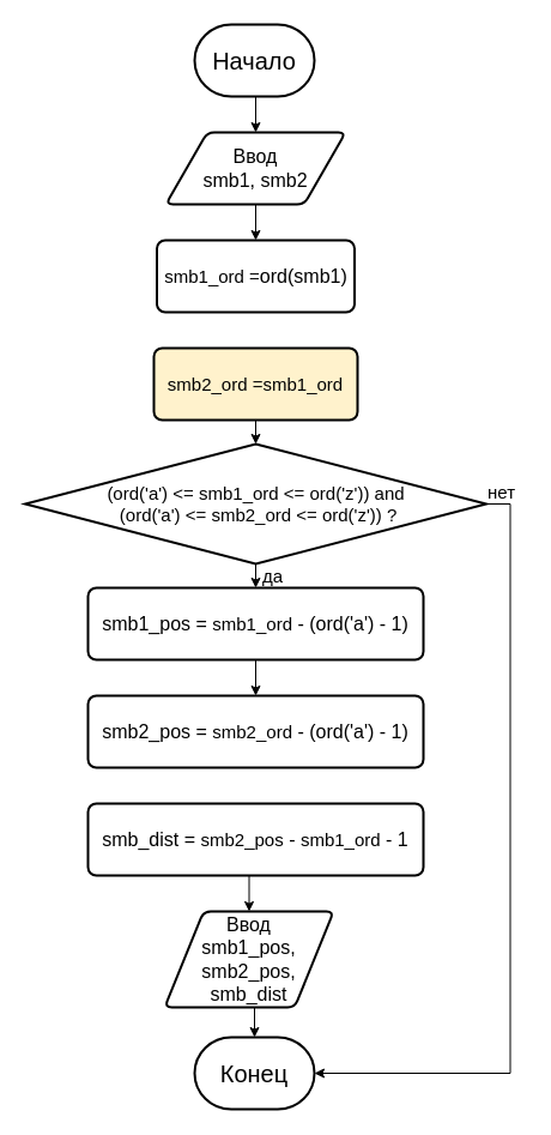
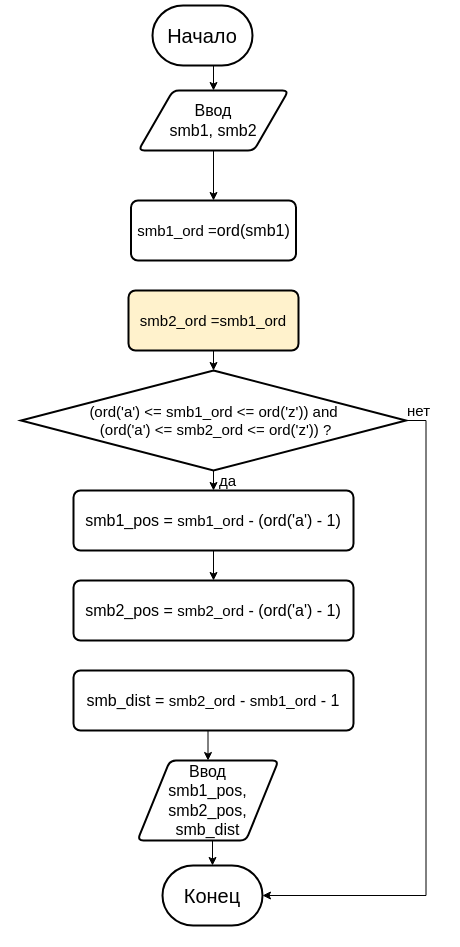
  <mxCell id="0" />
  <mxCell id="1" parent="0" />
  <mxCell id="2" style="edgeStyle=orthogonalEdgeStyle;rounded=0;orthogonalLoop=1;jettySize=auto;html=1;exitX=0.5;exitY=1;exitDx=0;exitDy=0;exitPerimeter=0;entryX=0.5;entryY=0;entryDx=0;entryDy=0;fontSize=16;" parent="1" source="3" target="6" edge="1"><mxGeometry relative="1" as="geometry" /></mxCell>
- <mxCell id="3" value="&lt;font style=&quot;font-size: 20px&quot;&gt;Начало&lt;/font&gt;" style="strokeWidth=2;html=1;shape=mxgraph.flowchart.terminator;whiteSpace=wrap;" parent="1" vertex="1"><mxGeometry x="162" y="20" width="100" height="60" as="geometry" /></mxCell>
+ <mxCell id="3" value="&lt;font style=&quot;font-size: 20px&quot;&gt;Начало&lt;/font&gt;" style="strokeWidth=2;html=1;shape=mxgraph.flowchart.terminator;whiteSpace=wrap;" parent="1" vertex="1"><mxGeometry x="152" y="5" width="100" height="60" as="geometry" /></mxCell>
  <mxCell id="4" value="Конец" style="strokeWidth=2;html=1;shape=mxgraph.flowchart.terminator;whiteSpace=wrap;fontSize=20;" parent="1" vertex="1"><mxGeometry x="162" y="865" width="100" height="60" as="geometry" /></mxCell>
  <mxCell id="5" style="edgeStyle=orthogonalEdgeStyle;rounded=0;orthogonalLoop=1;jettySize=auto;html=1;exitX=0.5;exitY=1;exitDx=0;exitDy=0;entryX=0.5;entryY=0;entryDx=0;entryDy=0;fontSize=15;" edge="1" parent="1" source="6" target="14"><mxGeometry relative="1" as="geometry" /></mxCell>
- <mxCell id="6" value="Ввод&lt;br&gt;smb1, smb2" style="shape=parallelogram;html=1;strokeWidth=2;perimeter=parallelogramPerimeter;whiteSpace=wrap;rounded=1;arcSize=12;size=0.23;fontSize=16;" parent="1" vertex="1"><mxGeometry x="138" y="110" width="150" height="60" as="geometry" /></mxCell>
+ <mxCell id="6" value="Ввод&lt;br&gt;smb1, smb2" style="shape=parallelogram;html=1;strokeWidth=2;perimeter=parallelogramPerimeter;whiteSpace=wrap;rounded=1;arcSize=12;size=0.23;fontSize=16;" parent="1" vertex="1"><mxGeometry x="138" y="90" width="150" height="60" as="geometry" /></mxCell>
  <mxCell id="7" style="edgeStyle=orthogonalEdgeStyle;rounded=0;orthogonalLoop=1;jettySize=auto;html=1;exitX=0.5;exitY=1;exitDx=0;exitDy=0;entryX=0.5;entryY=0;entryDx=0;entryDy=0;fontSize=16;" parent="1" source="8" target="11" edge="1"><mxGeometry relative="1" as="geometry" /></mxCell>
  <mxCell id="8" value="smb1_pos =&amp;nbsp;&lt;span style=&quot;font-size: 15px&quot;&gt;smb1_ord&lt;/span&gt;&amp;nbsp;- (ord('a') - 1)" style="rounded=1;whiteSpace=wrap;html=1;absoluteArcSize=1;arcSize=14;strokeWidth=2;fontSize=16;" parent="1" vertex="1"><mxGeometry x="73" y="490" width="280" height="60" as="geometry" /></mxCell>
  <mxCell id="9" style="edgeStyle=orthogonalEdgeStyle;rounded=0;orthogonalLoop=1;jettySize=auto;html=1;exitX=0.5;exitY=1;exitDx=0;exitDy=0;entryX=0.5;entryY=0;entryDx=0;entryDy=0;fontSize=16;" parent="1" source="10" target="13" edge="1"><mxGeometry relative="1" as="geometry" /></mxCell>
- <mxCell id="10" value="smb_dist =&amp;nbsp;&lt;span style=&quot;font-size: 15px&quot;&gt;smb2_pos&lt;/span&gt;&amp;nbsp;-&amp;nbsp;&lt;span style=&quot;font-size: 15px&quot;&gt;smb1_ord&lt;/span&gt;&amp;nbsp;- 1" style="rounded=1;whiteSpace=wrap;html=1;absoluteArcSize=1;arcSize=14;strokeWidth=2;fontSize=16;" parent="1" vertex="1"><mxGeometry x="73" y="670" width="280" height="60" as="geometry" /></mxCell>
+ <mxCell id="10" value="smb_dist =&amp;nbsp;&lt;span style=&quot;font-size: 15px&quot;&gt;smb2_ord&lt;/span&gt;&amp;nbsp;-&amp;nbsp;&lt;span style=&quot;font-size: 15px&quot;&gt;smb1_ord&lt;/span&gt;&amp;nbsp;- 1" style="rounded=1;whiteSpace=wrap;html=1;absoluteArcSize=1;arcSize=14;strokeWidth=2;fontSize=16;" parent="1" vertex="1"><mxGeometry x="73" y="670" width="280" height="60" as="geometry" /></mxCell>
  <mxCell id="11" value="smb2_pos =&amp;nbsp;&lt;span style=&quot;font-size: 15px&quot;&gt;smb2_ord&lt;/span&gt;&amp;nbsp;- (ord('a') - 1)" style="rounded=1;whiteSpace=wrap;html=1;absoluteArcSize=1;arcSize=14;strokeWidth=2;fontSize=16;" parent="1" vertex="1"><mxGeometry x="73" y="580" width="280" height="60" as="geometry" /></mxCell>
  <mxCell id="12" style="edgeStyle=orthogonalEdgeStyle;rounded=0;orthogonalLoop=1;jettySize=auto;html=1;exitX=0.5;exitY=1;exitDx=0;exitDy=0;entryX=0.5;entryY=0;entryDx=0;entryDy=0;entryPerimeter=0;fontSize=16;" parent="1" source="13" target="4" edge="1"><mxGeometry relative="1" as="geometry" /></mxCell>
  <mxCell id="13" value="Ввод&lt;br&gt;smb1_pos, smb2_pos, smb_dist" style="shape=parallelogram;html=1;strokeWidth=2;perimeter=parallelogramPerimeter;whiteSpace=wrap;rounded=1;arcSize=12;size=0.23;fontSize=16;" parent="1" vertex="1"><mxGeometry x="137" y="760" width="141" height="80" as="geometry" /></mxCell>
  <mxCell id="14" value="smb1_ord =&lt;span style=&quot;font-size: 16px&quot;&gt;ord(smb1)&lt;/span&gt;" style="rounded=1;whiteSpace=wrap;html=1;absoluteArcSize=1;arcSize=14;strokeWidth=2;fontSize=15;" vertex="1" parent="1"><mxGeometry x="130.5" y="200" width="165" height="60" as="geometry" /></mxCell>
  <mxCell id="15" style="edgeStyle=orthogonalEdgeStyle;rounded=0;orthogonalLoop=1;jettySize=auto;html=1;exitX=0.5;exitY=1;exitDx=0;exitDy=0;entryX=0.5;entryY=0;entryDx=0;entryDy=0;entryPerimeter=0;fontSize=15;" edge="1" parent="1" source="16" target="19"><mxGeometry relative="1" as="geometry" /></mxCell>
  <mxCell id="16" value="smb2_ord =smb1_ord" style="rounded=1;whiteSpace=wrap;html=1;absoluteArcSize=1;arcSize=14;strokeWidth=2;fontSize=15;fillColor=#fff2cc;" vertex="1" parent="1"><mxGeometry x="128" y="290" width="170" height="60" as="geometry" /></mxCell>
  <mxCell id="17" style="edgeStyle=orthogonalEdgeStyle;rounded=0;orthogonalLoop=1;jettySize=auto;html=1;exitX=0.5;exitY=1;exitDx=0;exitDy=0;exitPerimeter=0;entryX=0.5;entryY=0;entryDx=0;entryDy=0;fontSize=15;" edge="1" parent="1" source="19" target="8"><mxGeometry relative="1" as="geometry" /></mxCell>
  <mxCell id="18" style="edgeStyle=orthogonalEdgeStyle;rounded=0;orthogonalLoop=1;jettySize=auto;html=1;exitX=1;exitY=0.5;exitDx=0;exitDy=0;exitPerimeter=0;entryX=1;entryY=0.5;entryDx=0;entryDy=0;entryPerimeter=0;fontSize=15;" edge="1" parent="1" source="19" target="4"><mxGeometry relative="1" as="geometry" /></mxCell>
  <mxCell id="19" value="(ord('a') &amp;lt;= smb1_ord &amp;lt;= ord('z')) and&lt;br&gt;&amp;nbsp;(ord('a') &amp;lt;= smb2_ord &amp;lt;= ord('z')) ?" style="strokeWidth=2;html=1;shape=mxgraph.flowchart.decision;whiteSpace=wrap;fontSize=15;" vertex="1" parent="1"><mxGeometry x="20.5" y="370" width="385" height="100" as="geometry" /></mxCell>
  <mxCell id="20" value="да" style="text;html=1;align=center;verticalAlign=middle;resizable=0;points=[];autosize=1;strokeColor=none;fillColor=none;fontSize=15;" vertex="1" parent="1"><mxGeometry x="212" y="470" width="30" height="20" as="geometry" /></mxCell>
  <mxCell id="21" value="нет" style="text;html=1;align=center;verticalAlign=middle;resizable=0;points=[];autosize=1;strokeColor=none;fillColor=none;fontSize=15;" vertex="1" parent="1"><mxGeometry x="398" y="400" width="40" height="20" as="geometry" /></mxCell>
